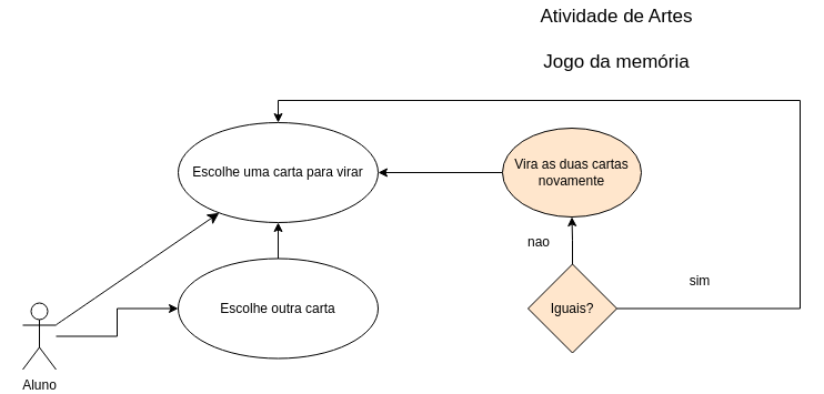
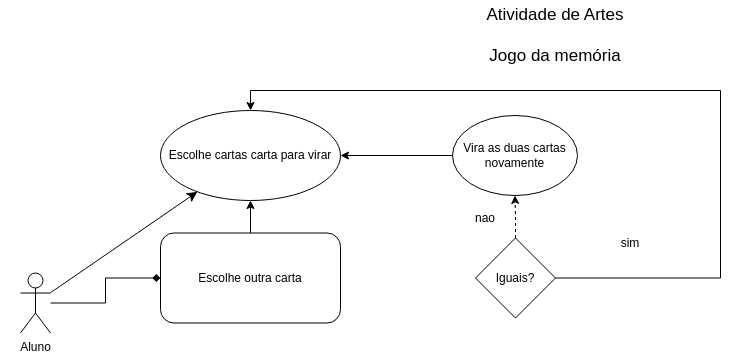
  <mxCell id="0" />
  <mxCell id="1" parent="0" />
  <mxCell id="2" style="edgeStyle=none;curved=1;rounded=0;orthogonalLoop=1;jettySize=auto;html=1;fontSize=12;startSize=8;endSize=8;" edge="1" parent="1" source="4" target="5"><mxGeometry relative="1" as="geometry" /></mxCell>
- <mxCell id="3" style="edgeStyle=orthogonalEdgeStyle;rounded=0;orthogonalLoop=1;jettySize=auto;html=1;" edge="1" parent="1" source="4" target="8"><mxGeometry relative="1" as="geometry" /></mxCell>
+ <mxCell id="3" style="edgeStyle=orthogonalEdgeStyle;rounded=0;orthogonalLoop=1;jettySize=auto;html=1;endArrow=diamond;" edge="1" parent="1" source="4" target="8"><mxGeometry relative="1" as="geometry" /></mxCell>
  <mxCell id="4" value="Aluno" style="shape=umlActor;verticalLabelPosition=bottom;verticalAlign=top;html=1;outlineConnect=0;" vertex="1" parent="1"><mxGeometry x="20" y="272.5" width="30" height="60" as="geometry" /></mxCell>
- <mxCell id="5" value="Escolhe uma carta para virar" style="ellipse;whiteSpace=wrap;html=1;" vertex="1" parent="1"><mxGeometry x="160" y="110" width="180" height="90" as="geometry" /></mxCell>
+ <mxCell id="5" value="Escolhe cartas carta para virar" style="ellipse;whiteSpace=wrap;html=1;" vertex="1" parent="1"><mxGeometry x="160" y="110" width="180" height="90" as="geometry" /></mxCell>
  <mxCell id="6" value="&lt;font style=&quot;font-size: 17px;&quot;&gt;Atividade de Artes&lt;br&gt;&lt;br&gt;Jogo da memória&lt;/font&gt;" style="text;html=1;strokeColor=none;fillColor=none;align=center;verticalAlign=middle;whiteSpace=wrap;rounded=0;fontSize=16;" vertex="1" parent="1"><mxGeometry x="395" y="20" width="320" height="30" as="geometry" /></mxCell>
  <mxCell id="7" value="" style="edgeStyle=orthogonalEdgeStyle;rounded=0;orthogonalLoop=1;jettySize=auto;html=1;" edge="1" parent="1" source="8" target="5"><mxGeometry relative="1" as="geometry" /></mxCell>
- <mxCell id="8" value="Escolhe outra carta" style="ellipse;whiteSpace=wrap;html=1;" vertex="1" parent="1"><mxGeometry x="160" y="232.5" width="180" height="90" as="geometry" /></mxCell>
- <mxCell id="9" style="edgeStyle=orthogonalEdgeStyle;rounded=0;orthogonalLoop=1;jettySize=auto;html=1;entryX=0.5;entryY=1;entryDx=0;entryDy=0;" edge="1" parent="1" source="11" target="13"><mxGeometry relative="1" as="geometry" /></mxCell>
+ <mxCell id="8" value="Escolhe outra carta" style="whiteSpace=wrap;html=1;rounded=1;" vertex="1" parent="1"><mxGeometry x="160" y="232.5" width="180" height="90" as="geometry" /></mxCell>
+ <mxCell id="9" style="edgeStyle=orthogonalEdgeStyle;rounded=0;orthogonalLoop=1;jettySize=auto;html=1;entryX=0.5;entryY=1;entryDx=0;entryDy=0;dashed=1;" edge="1" parent="1" source="11" target="13"><mxGeometry relative="1" as="geometry" /></mxCell>
  <mxCell id="10" style="edgeStyle=orthogonalEdgeStyle;rounded=0;orthogonalLoop=1;jettySize=auto;html=1;entryX=0.5;entryY=0;entryDx=0;entryDy=0;exitX=1;exitY=0.5;exitDx=0;exitDy=0;" edge="1" parent="1" source="11" target="5"><mxGeometry relative="1" as="geometry"><mxPoint x="801.4" y="154.32" as="sourcePoint" /><mxPoint x="640.04" y="0" as="targetPoint" /><Array as="points"><mxPoint x="720" y="278" /><mxPoint x="720" y="90" /><mxPoint x="250" y="90" /></Array></mxGeometry></mxCell>
- <mxCell id="11" value="Iguais?" style="rhombus;whiteSpace=wrap;html=1;fillColor=#ffe6cc;" vertex="1" parent="1"><mxGeometry x="475" y="237.5" width="80" height="80" as="geometry" /></mxCell>
+ <mxCell id="11" value="Iguais?" style="rhombus;whiteSpace=wrap;html=1;" vertex="1" parent="1"><mxGeometry x="475" y="237.5" width="80" height="80" as="geometry" /></mxCell>
  <mxCell id="12" style="edgeStyle=orthogonalEdgeStyle;rounded=0;orthogonalLoop=1;jettySize=auto;html=1;" edge="1" parent="1" source="13" target="5"><mxGeometry relative="1" as="geometry" /></mxCell>
- <mxCell id="13" value="Vira as duas cartas novamente" style="ellipse;whiteSpace=wrap;html=1;fillColor=#ffe6cc;" vertex="1" parent="1"><mxGeometry x="452" y="115" width="125" height="80" as="geometry" /></mxCell>
+ <mxCell id="13" value="Vira as duas cartas novamente" style="ellipse;whiteSpace=wrap;html=1;" vertex="1" parent="1"><mxGeometry x="452" y="115" width="125" height="80" as="geometry" /></mxCell>
  <mxCell id="14" value="nao" style="text;html=1;strokeColor=none;fillColor=none;align=center;verticalAlign=middle;whiteSpace=wrap;rounded=0;" vertex="1" parent="1"><mxGeometry x="455" y="202.5" width="60" height="30" as="geometry" /></mxCell>
- <mxCell id="15" value="sim" style="text;html=1;strokeColor=none;fillColor=none;align=center;verticalAlign=middle;whiteSpace=wrap;rounded=0;" vertex="1" parent="1"><mxGeometry x="600" y="237.5" width="60" height="30" as="geometry" /></mxCell>
+ <mxCell id="15" value="sim" style="text;html=1;strokeColor=none;fillColor=none;align=center;verticalAlign=middle;whiteSpace=wrap;rounded=0;" vertex="1" parent="1"><mxGeometry x="600" y="227.5" width="60" height="30" as="geometry" /></mxCell>
